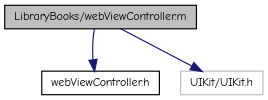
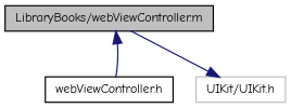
  digraph {
    fontname="Comic Neue"
    node [color=black fillcolor=white fontname="Comic Neue" fontsize=10 shape=record style=filled]
    edge [color=midnightblue fontname="Comic Neue" fontsize=10 labelfontname=Helvetica labelfontsize=10 style=solid]
    n1 [fillcolor=grey75 fontcolor=black height=0.2 label="LibraryBooks/webViewController.m" width=0.4]
    n2 [height=0.2 label="webViewController.h" width=0.4]
    n3 [color=grey75 height=0.2 label="UIKit/UIKit.h" width=0.4]
-   n1 -> n2
+   n2 -> n1
    n1 -> n3
  }
